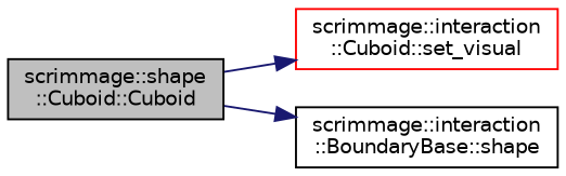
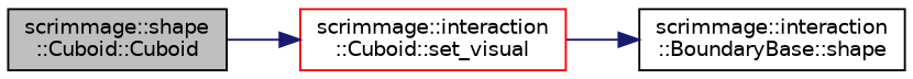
  digraph {
    rankdir=LR
    node [color=black fillcolor=white fontname=Helvetica fontsize=10 shape=record style=filled]
    edge [color=midnightblue fontname=Helvetica fontsize=10 labelfontname=Helvetica labelfontsize=10 style=solid]
    n1 [fillcolor=grey75 fontcolor=black height=0.2 label="scrimmage::shape\l::Cuboid::Cuboid" width=0.4]
    n2 [color=red height=0.2 label="scrimmage::interaction\l::Cuboid::set_visual" width=0.4]
    n3 [height=0.2 label="scrimmage::interaction\l::BoundaryBase::shape" width=0.4]
    n1 -> n2
-   n1 -> n3
+   n2 -> n3
  }
